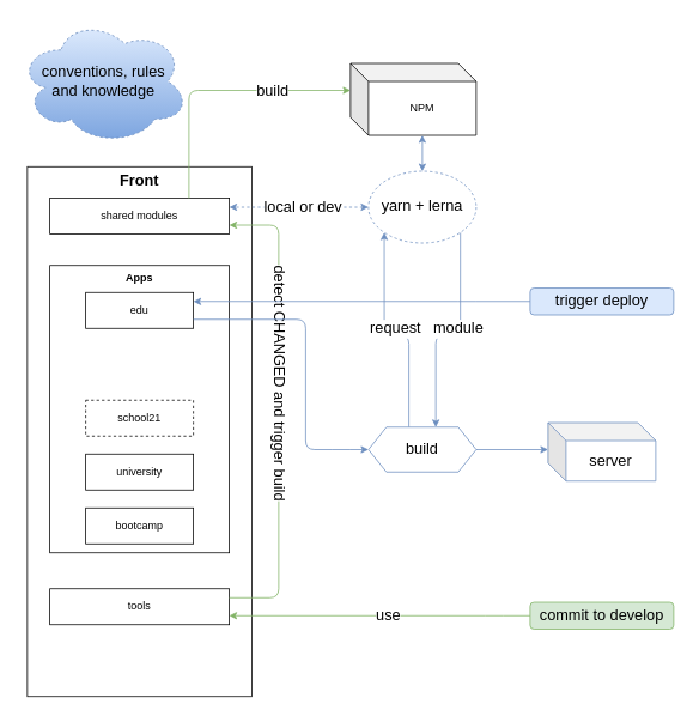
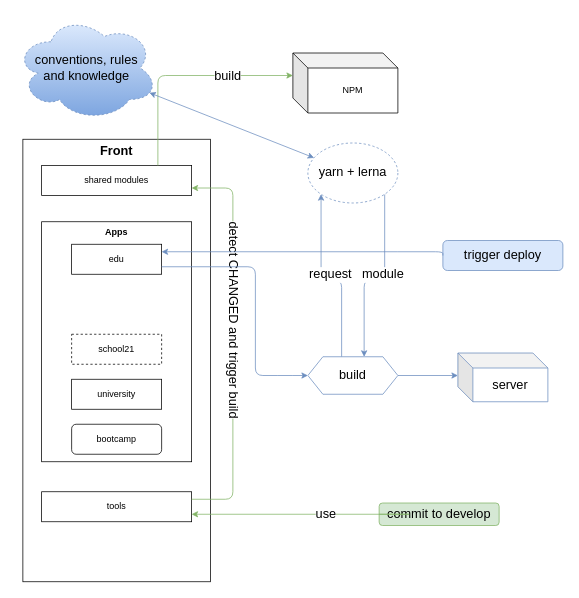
  <mxCell id="0" />
  <mxCell id="1" parent="0" />
  <mxCell id="2" value="Front" style="rounded=0;whiteSpace=wrap;html=1;verticalAlign=top;fontStyle=1;fontSize=17;" vertex="1" parent="1"><mxGeometry x="30" y="185" width="250" height="590" as="geometry" /></mxCell>
  <mxCell id="3" value="shared modules" style="rounded=0;whiteSpace=wrap;html=1;" vertex="1" parent="1"><mxGeometry x="55" y="220" width="200" height="40" as="geometry" /></mxCell>
  <mxCell id="4" value="Apps" style="rounded=0;whiteSpace=wrap;html=1;verticalAlign=top;fontStyle=1" vertex="1" parent="1"><mxGeometry x="55" y="295" width="200" height="320" as="geometry" /></mxCell>
  <mxCell id="5" value="edu" style="rounded=0;whiteSpace=wrap;html=1;" vertex="1" parent="1"><mxGeometry x="95" y="325" width="120" height="40" as="geometry" /></mxCell>
  <mxCell id="6" value="school21" style="rounded=0;whiteSpace=wrap;html=1;dashed=1;" vertex="1" parent="1"><mxGeometry x="95" y="445" width="120" height="40" as="geometry" /></mxCell>
  <mxCell id="7" value="university" style="rounded=0;whiteSpace=wrap;html=1;" vertex="1" parent="1"><mxGeometry x="95" y="505" width="120" height="40" as="geometry" /></mxCell>
- <mxCell id="8" value="bootcamp" style="rounded=0;whiteSpace=wrap;html=1;" vertex="1" parent="1"><mxGeometry x="95" y="565" width="120" height="40" as="geometry" /></mxCell>
+ <mxCell id="8" value="bootcamp" style="whiteSpace=wrap;html=1;rounded=1;" vertex="1" parent="1"><mxGeometry x="95" y="565" width="120" height="40" as="geometry" /></mxCell>
  <mxCell id="9" value="tools" style="rounded=0;whiteSpace=wrap;html=1;" vertex="1" parent="1"><mxGeometry x="55" y="655" width="200" height="40" as="geometry" /></mxCell>
- <mxCell id="10" value="commit to develop&lt;br&gt;" style="rounded=1;whiteSpace=wrap;html=1;fontSize=17;fillColor=#d5e8d4;strokeColor=#82b366;" vertex="1" parent="1"><mxGeometry x="590" y="670" width="160" height="30" as="geometry" /></mxCell>
+ <mxCell id="10" value="commit to develop&lt;br&gt;" style="rounded=1;whiteSpace=wrap;html=1;fontSize=17;fillColor=#d5e8d4;strokeColor=#82b366;" vertex="1" parent="1"><mxGeometry x="505" y="670" width="160" height="30" as="geometry" /></mxCell>
  <mxCell id="11" value="" style="edgeStyle=segmentEdgeStyle;endArrow=classic;html=1;fontSize=17;entryX=1;entryY=0.75;entryDx=0;entryDy=0;fillColor=#d5e8d4;strokeColor=#82b366;exitX=0;exitY=0.5;exitDx=0;exitDy=0;" edge="1" parent="1" source="10" target="9"><mxGeometry width="50" height="50" relative="1" as="geometry"><mxPoint x="520" y="685" as="sourcePoint" /><mxPoint x="575" y="750" as="targetPoint" /><Array as="points"><mxPoint x="550" y="685" /></Array></mxGeometry></mxCell>
  <mxCell id="12" value="use" style="edgeLabel;html=1;align=center;verticalAlign=middle;resizable=0;points=[];fontSize=17;" vertex="1" connectable="0" parent="11"><mxGeometry x="-0.079" y="4" relative="1" as="geometry"><mxPoint x="-5" y="-4.0" as="offset" /></mxGeometry></mxCell>
  <mxCell id="13" value="" style="edgeStyle=segmentEdgeStyle;endArrow=classic;html=1;fontSize=17;exitX=1;exitY=0.25;exitDx=0;exitDy=0;fillColor=#d5e8d4;strokeColor=#82b366;entryX=1;entryY=0.75;entryDx=0;entryDy=0;" edge="1" parent="1" source="9" target="3"><mxGeometry width="50" height="50" relative="1" as="geometry"><mxPoint x="750" y="555" as="sourcePoint" /><mxPoint x="320" y="235" as="targetPoint" /><Array as="points"><mxPoint x="310" y="665" /><mxPoint x="310" y="250" /></Array></mxGeometry></mxCell>
  <mxCell id="14" value="detect CHANGED and trigger build" style="edgeLabel;html=1;align=center;verticalAlign=middle;resizable=0;points=[];fontSize=17;rotation=90;" vertex="1" connectable="0" parent="13"><mxGeometry x="-0.335" y="-1" relative="1" as="geometry"><mxPoint y="-120" as="offset" /></mxGeometry></mxCell>
  <mxCell id="15" value="" style="edgeStyle=segmentEdgeStyle;endArrow=classic;html=1;fontSize=17;fillColor=#d5e8d4;strokeColor=#82b366;entryX=0;entryY=0;entryDx=0;entryDy=30;entryPerimeter=0;" edge="1" parent="1" source="3" target="17"><mxGeometry width="50" height="50" relative="1" as="geometry"><mxPoint x="190" y="50" as="sourcePoint" /><mxPoint x="380" y="10" as="targetPoint" /><Array as="points"><mxPoint x="210" y="100" /></Array></mxGeometry></mxCell>
  <mxCell id="16" value="build" style="edgeLabel;html=1;align=center;verticalAlign=middle;resizable=0;points=[];fontSize=17;rotation=0;" vertex="1" connectable="0" parent="15"><mxGeometry x="0.652" y="-48" relative="1" as="geometry"><mxPoint x="-36" y="-48" as="offset" /></mxGeometry></mxCell>
  <mxCell id="17" value="NPM" style="shape=cube;whiteSpace=wrap;html=1;boundedLbl=1;backgroundOutline=1;darkOpacity=0.05;darkOpacity2=0.1;" vertex="1" parent="1"><mxGeometry x="390" y="70" width="140" height="80" as="geometry" /></mxCell>
- <mxCell id="18" value="trigger deploy" style="rounded=1;whiteSpace=wrap;html=1;fontSize=17;fillColor=#dae8fc;strokeColor=#6c8ebf;" vertex="1" parent="1"><mxGeometry x="590" y="320" width="160" height="30" as="geometry" /></mxCell>
+ <mxCell id="18" value="trigger deploy" style="rounded=1;whiteSpace=wrap;html=1;fontSize=17;fillColor=#dae8fc;strokeColor=#6c8ebf;" vertex="1" parent="1"><mxGeometry x="590" y="320" width="160" height="40" as="geometry" /></mxCell>
  <mxCell id="19" value="" style="edgeStyle=segmentEdgeStyle;endArrow=classic;html=1;fontSize=17;fillColor=#dae8fc;strokeColor=#6c8ebf;entryX=1;entryY=0.25;entryDx=0;entryDy=0;exitX=0;exitY=0.5;exitDx=0;exitDy=0;" edge="1" parent="1" source="18" target="5"><mxGeometry width="50" height="50" relative="1" as="geometry"><mxPoint x="500" y="410" as="sourcePoint" /><mxPoint x="360" y="340" as="targetPoint" /><Array as="points"><mxPoint x="520" y="335" /><mxPoint x="520" y="335" /></Array></mxGeometry></mxCell>
  <mxCell id="20" style="edgeStyle=orthogonalEdgeStyle;rounded=1;orthogonalLoop=1;jettySize=auto;html=1;exitX=0.375;exitY=0;exitDx=0;exitDy=0;entryX=0;entryY=1;entryDx=0;entryDy=0;fontSize=17;fillColor=#dae8fc;strokeColor=#6c8ebf;" edge="1" parent="1" source="23" target="28"><mxGeometry relative="1" as="geometry" /></mxCell>
  <mxCell id="21" value="request" style="edgeLabel;html=1;align=center;verticalAlign=middle;resizable=0;points=[];fontSize=17;" vertex="1" connectable="0" parent="20"><mxGeometry x="0.154" y="1" relative="1" as="geometry"><mxPoint x="13.4" y="3.6" as="offset" /></mxGeometry></mxCell>
  <mxCell id="22" style="edgeStyle=orthogonalEdgeStyle;rounded=1;orthogonalLoop=1;jettySize=auto;html=1;exitX=1;exitY=0.5;exitDx=0;exitDy=0;entryX=0;entryY=0;entryDx=0;entryDy=30;entryPerimeter=0;fontSize=17;fillColor=#dae8fc;strokeColor=#6c8ebf;" edge="1" parent="1" source="23" target="25"><mxGeometry relative="1" as="geometry" /></mxCell>
  <mxCell id="23" value="build" style="shape=hexagon;perimeter=hexagonPerimeter2;whiteSpace=wrap;html=1;fixedSize=1;fontSize=17;strokeColor=#6C8EBF;" vertex="1" parent="1"><mxGeometry x="410" y="475" width="120" height="50" as="geometry" /></mxCell>
  <mxCell id="24" value="" style="edgeStyle=segmentEdgeStyle;endArrow=classic;html=1;fontSize=17;fillColor=#dae8fc;strokeColor=#6c8ebf;entryX=0;entryY=0.5;entryDx=0;entryDy=0;exitX=1;exitY=0.75;exitDx=0;exitDy=0;" edge="1" parent="1" source="5" target="23"><mxGeometry width="50" height="50" relative="1" as="geometry"><mxPoint x="750" y="520" as="sourcePoint" /><mxPoint x="330" y="328" as="targetPoint" /><Array as="points"><mxPoint x="340" y="355" /><mxPoint x="340" y="500" /><mxPoint x="380" y="500" /></Array></mxGeometry></mxCell>
  <mxCell id="25" value="server" style="shape=cube;whiteSpace=wrap;html=1;boundedLbl=1;backgroundOutline=1;darkOpacity=0.05;darkOpacity2=0.1;strokeColor=#6C8EBF;fontSize=17;" vertex="1" parent="1"><mxGeometry x="610" y="470" width="120" height="65" as="geometry" /></mxCell>
  <mxCell id="26" style="edgeStyle=orthogonalEdgeStyle;rounded=1;orthogonalLoop=1;jettySize=auto;html=1;exitX=1;exitY=1;exitDx=0;exitDy=0;entryX=0.625;entryY=0;entryDx=0;entryDy=0;fontSize=17;fillColor=#dae8fc;strokeColor=#6c8ebf;" edge="1" parent="1" source="28" target="23"><mxGeometry relative="1" as="geometry"><mxPoint x="540" y="120" as="sourcePoint" /><mxPoint x="944.552" y="341.194" as="targetPoint" /></mxGeometry></mxCell>
  <mxCell id="27" value="module" style="edgeLabel;html=1;align=center;verticalAlign=middle;resizable=0;points=[];fontSize=17;" vertex="1" connectable="0" parent="26"><mxGeometry x="0.145" y="1" relative="1" as="geometry"><mxPoint x="23.38" y="-8.5" as="offset" /></mxGeometry></mxCell>
  <mxCell id="28" value="yarn + lerna" style="ellipse;whiteSpace=wrap;html=1;dashed=1;strokeColor=#6C8EBF;fontSize=17;" vertex="1" parent="1"><mxGeometry x="410" y="190" width="120" height="80" as="geometry" /></mxCell>
- <mxCell id="29" value="" style="endArrow=classic;startArrow=classic;html=1;fontSize=17;fillColor=#dae8fc;strokeColor=#6c8ebf;entryX=0;entryY=0;entryDx=80;entryDy=80;entryPerimeter=0;" edge="1" parent="1" source="28" target="17"><mxGeometry width="50" height="50" relative="1" as="geometry"><mxPoint x="770" y="520" as="sourcePoint" /><mxPoint x="467" y="180" as="targetPoint" /></mxGeometry></mxCell>
- <mxCell id="30" value="" style="endArrow=classic;startArrow=classic;html=1;fontSize=17;jumpStyle=arc;exitX=0;exitY=0.5;exitDx=0;exitDy=0;entryX=1;entryY=0.25;entryDx=0;entryDy=0;fillColor=#dae8fc;strokeColor=#6c8ebf;dashed=1;" edge="1" parent="1" source="28" target="3"><mxGeometry width="50" height="50" relative="1" as="geometry"><mxPoint x="690" y="200" as="sourcePoint" /><mxPoint x="1030" y="210" as="targetPoint" /><Array as="points" /></mxGeometry></mxCell>
- <mxCell id="31" value="local or dev" style="edgeLabel;html=1;align=center;verticalAlign=middle;resizable=0;points=[];fontSize=17;" vertex="1" connectable="0" parent="30"><mxGeometry x="0.311" y="-1" relative="1" as="geometry"><mxPoint x="28" y="1" as="offset" /></mxGeometry></mxCell>
+ <mxCell id="29" value="" style="endArrow=classic;startArrow=classic;html=1;fontSize=17;fillColor=#dae8fc;strokeColor=#6c8ebf;" edge="1" parent="1" source="28" target="32"><mxGeometry width="50" height="50" relative="1" as="geometry"><mxPoint x="770" y="520" as="sourcePoint" /><mxPoint x="467" y="180" as="targetPoint" /></mxGeometry></mxCell>
  <mxCell id="32" value="conventions, rules and knowledge" style="ellipse;shape=cloud;whiteSpace=wrap;html=1;dashed=1;strokeColor=#6c8ebf;fontSize=17;fillColor=#dae8fc;gradientColor=#7ea6e0;spacingLeft=10;spacingRight=10;" vertex="1" parent="1"><mxGeometry x="20" y="20" width="190" height="140" as="geometry" /></mxCell>
